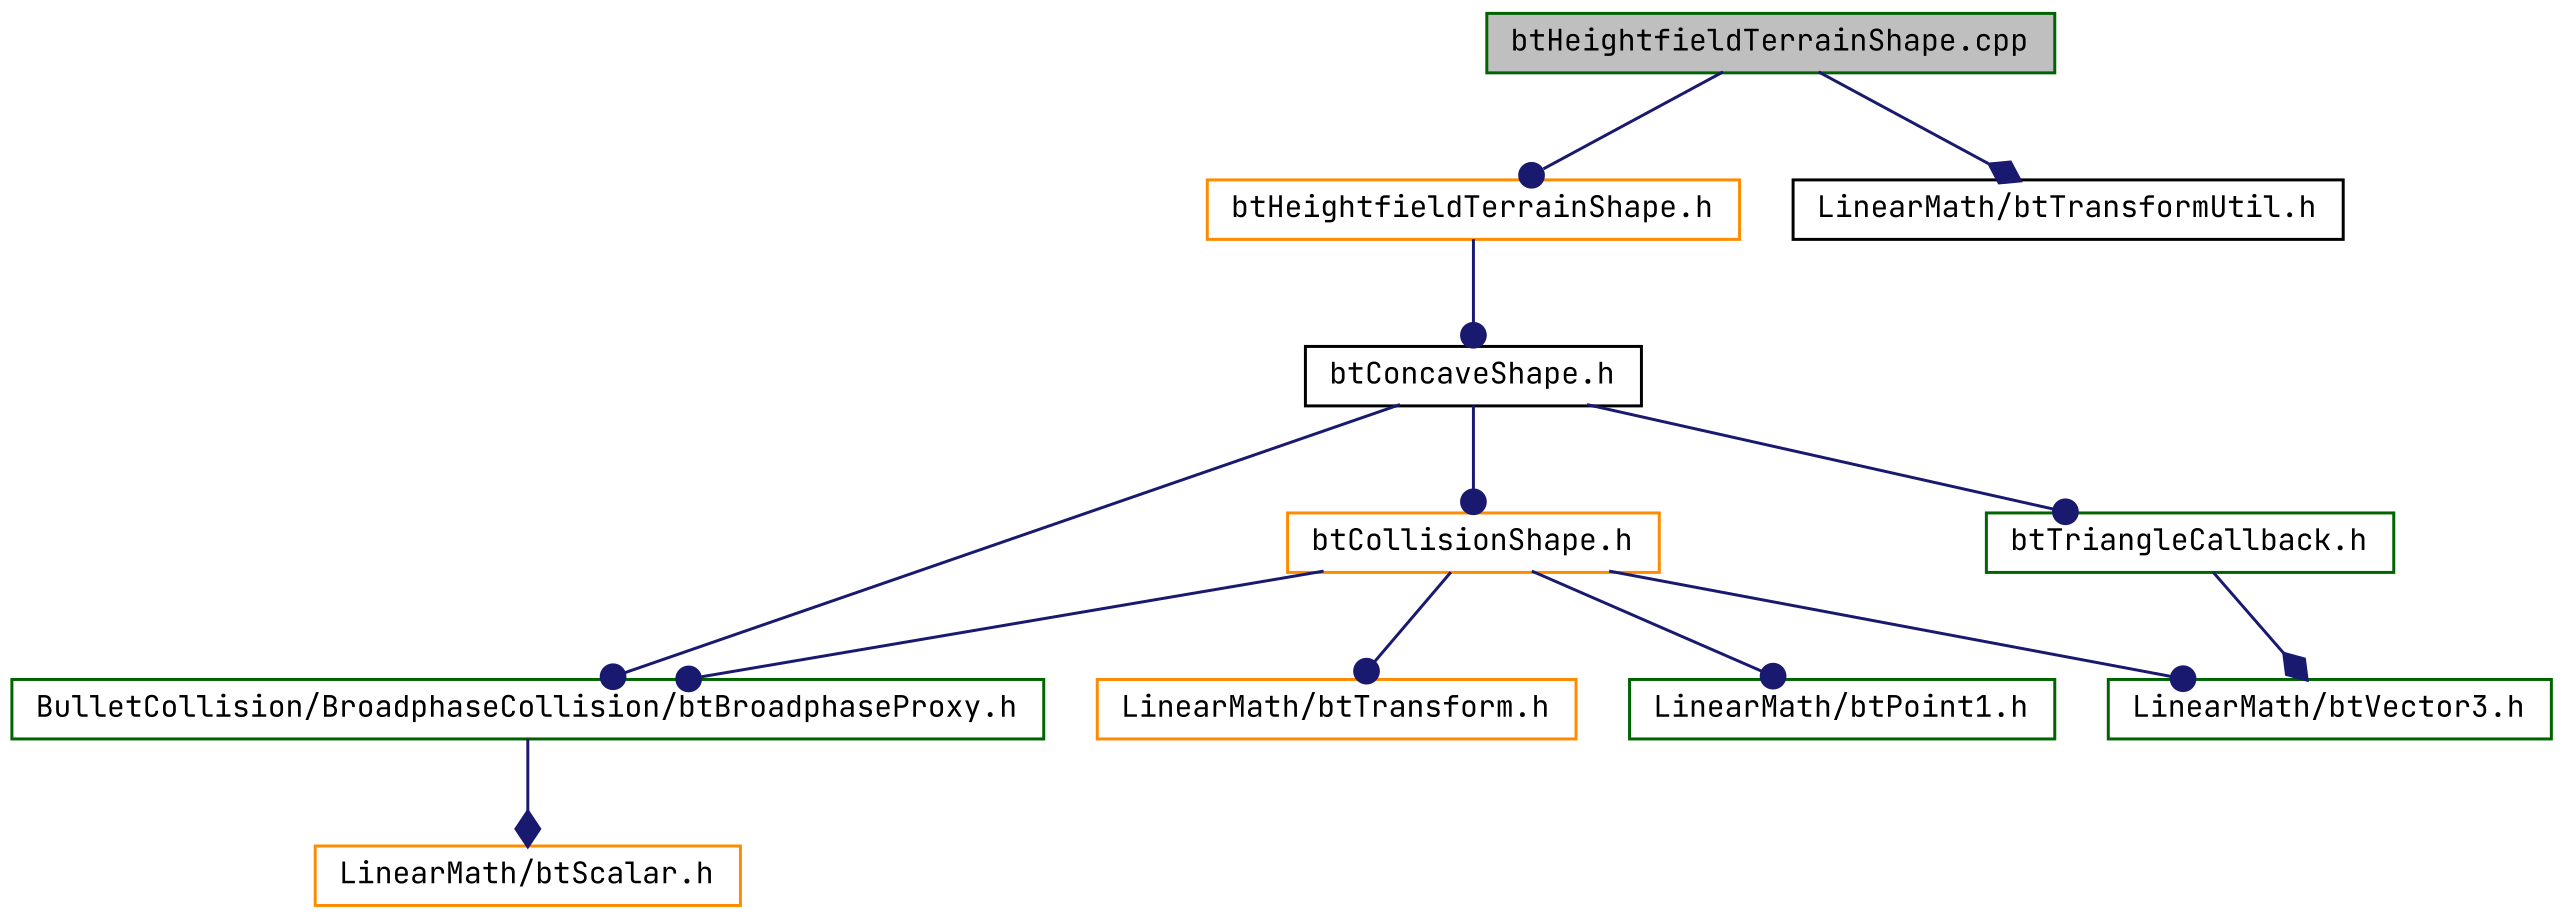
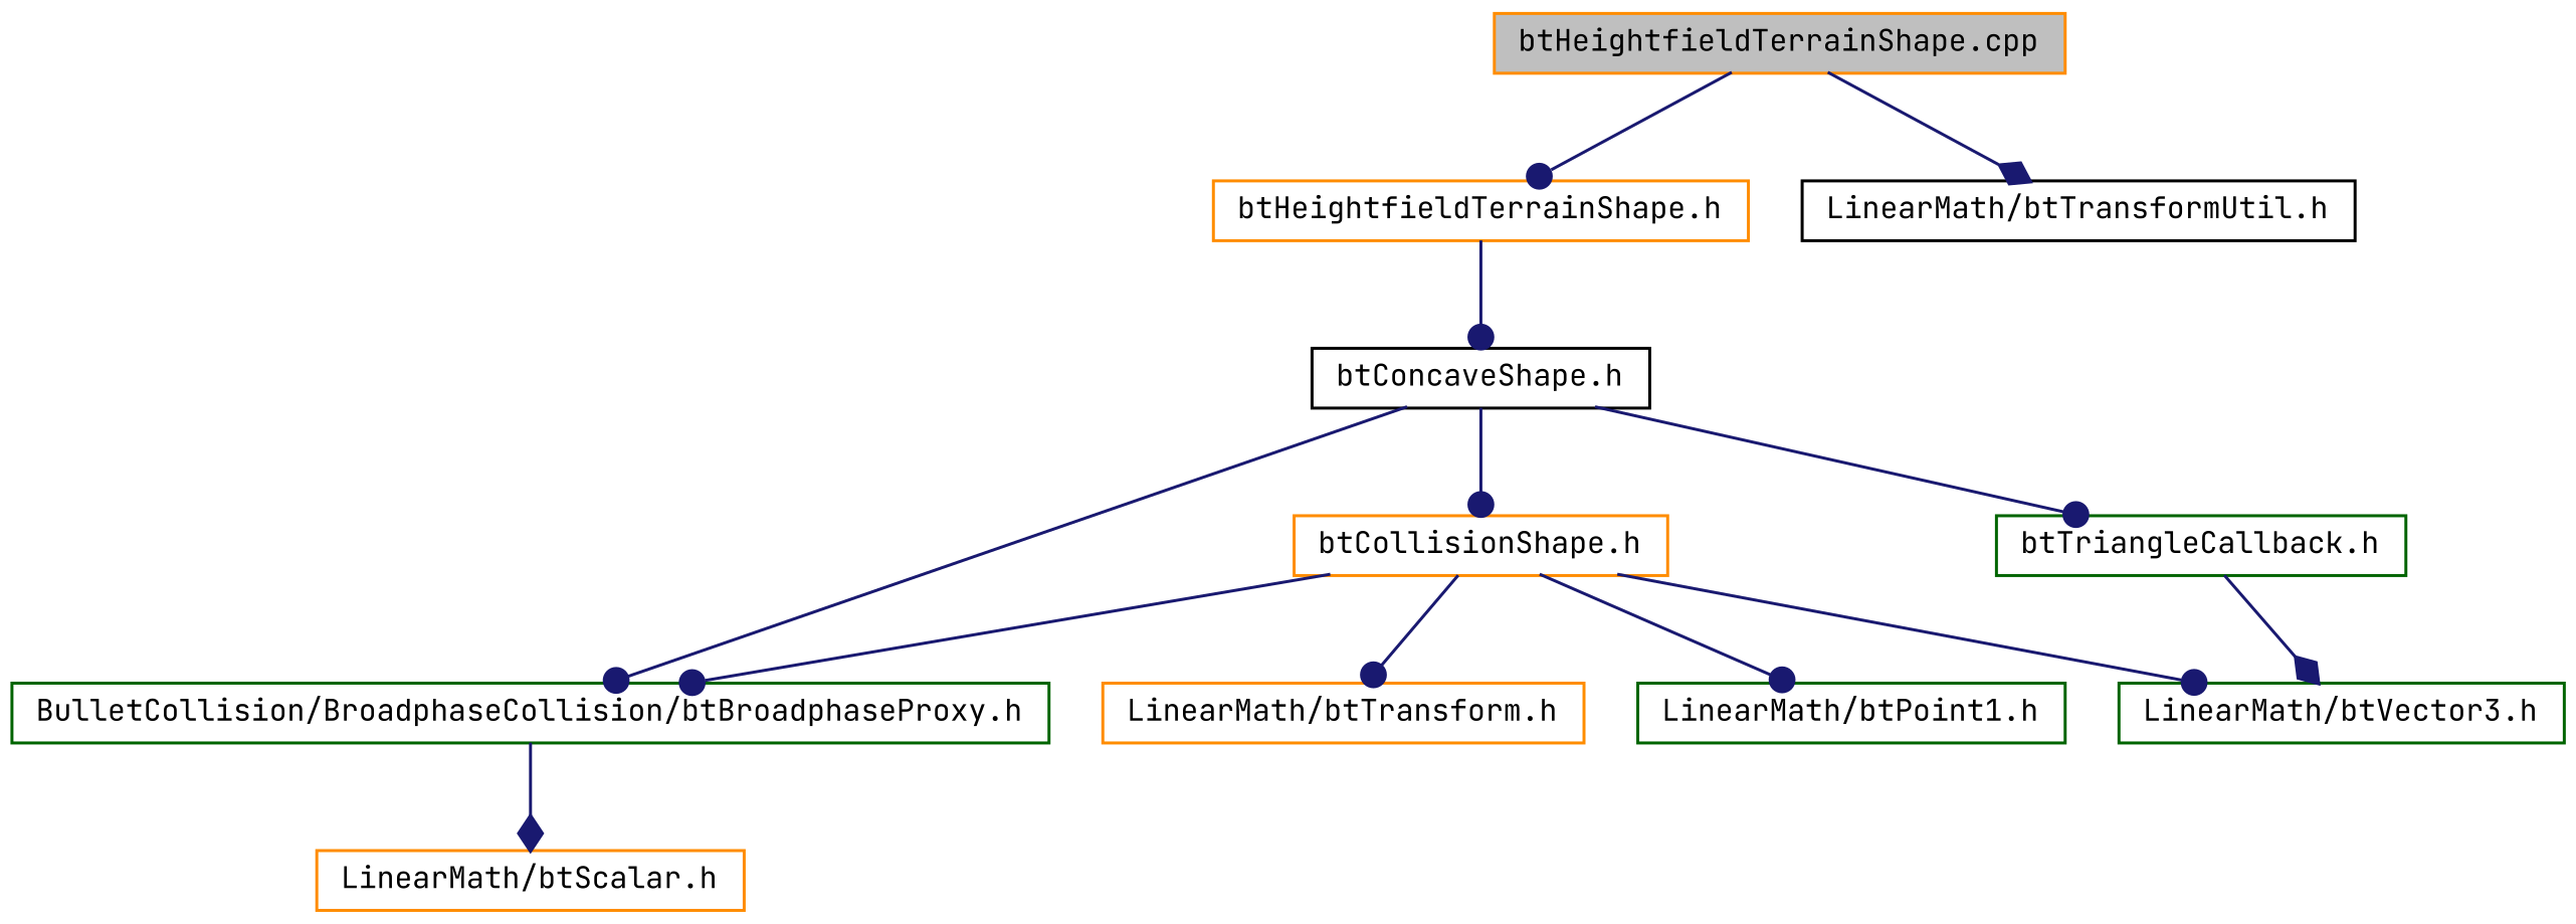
  digraph {
    fontname="JetBrains Mono"
    node [color=darkorange fillcolor=white fontname="JetBrains Mono" fontsize=10 shape=record style=filled]
    edge [arrowhead=dot color=midnightblue fontname="JetBrains Mono" fontsize=10 labelfontname=Helvetica labelfontsize=10 style=solid]
-   n1 [color=darkgreen fillcolor=grey75 fontcolor=black height=0.2 label="btHeightfieldTerrainShape.cpp" width=0.4]
+   n1 [fillcolor=grey75 fontcolor=black height=0.2 label="btHeightfieldTerrainShape.cpp" width=0.4]
    n2 [height=0.2 label="btHeightfieldTerrainShape.h" width=0.4]
    n3 [color=black height=0.2 label="LinearMath/btTransformUtil.h" width=0.4]
    n4 [color=black height=0.2 label="btConcaveShape.h" width=0.4]
    n5 [height=0.2 label="btCollisionShape.h" width=0.4]
    n6 [color=darkgreen height=0.2 label="BulletCollision/BroadphaseCollision/btBroadphaseProxy.h" width=0.4]
    n7 [color=darkgreen height=0.2 label="btTriangleCallback.h" width=0.4]
    n8 [height=0.2 label="LinearMath/btTransform.h" width=0.4]
    n9 [color=darkgreen height=0.2 label="LinearMath/btVector3.h" width=0.4]
    n10 [color=darkgreen height=0.2 label="LinearMath/btPoint1.h" width=0.4]
    n11 [height=0.2 label="LinearMath/btScalar.h" width=0.4]
    n1 -> n2
    n1 -> n3 [arrowhead=diamond]
    n2 -> n4
    n4 -> n5
    n4 -> n6
    n4 -> n7
    n5 -> n6
    n5 -> n8
    n5 -> n9
    n5 -> n10
    n6 -> n11 [arrowhead=diamond]
    n7 -> n9 [arrowhead=diamond]
  }
